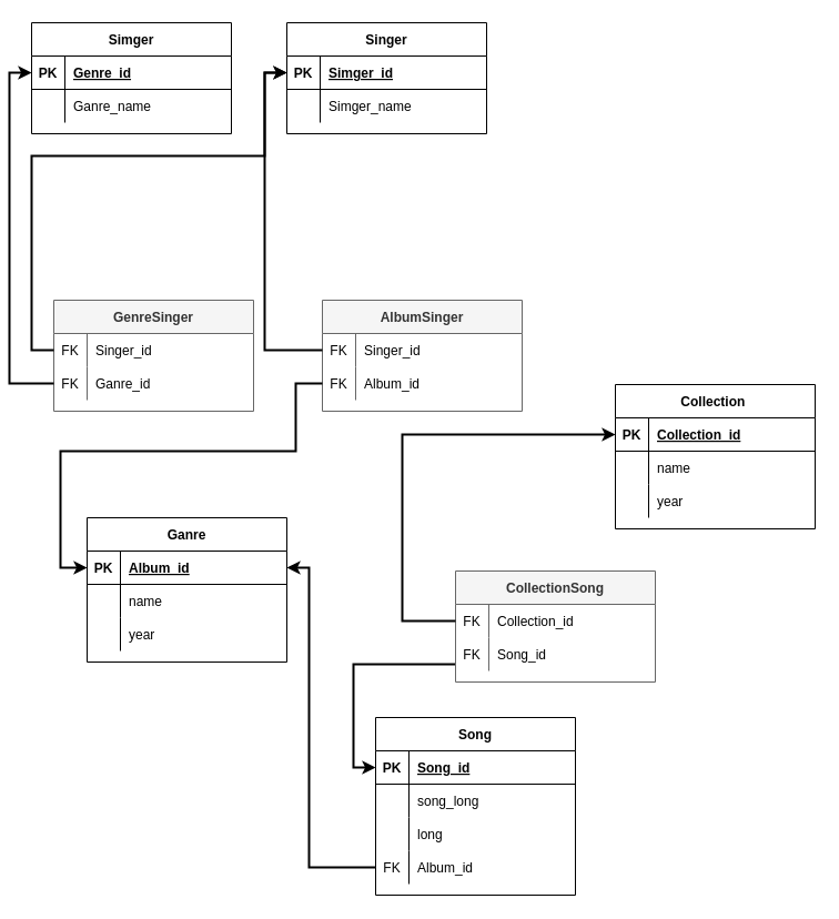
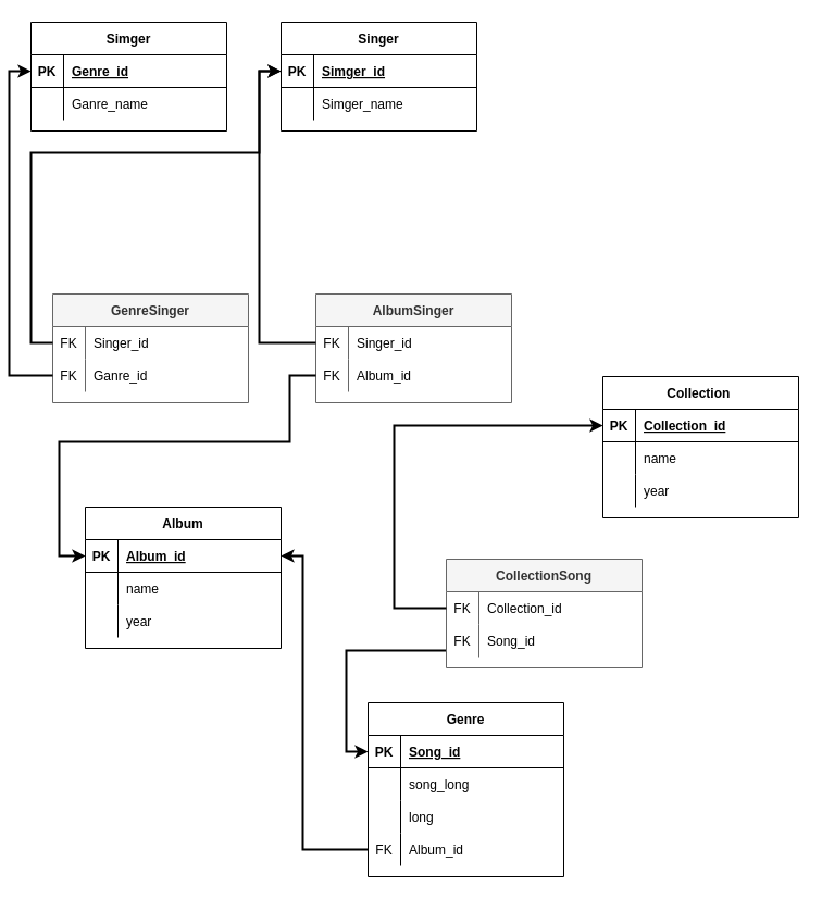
  <mxCell id="0" />
  <mxCell id="1" parent="0" />
  <mxCell id="2" value="GenreSinger" style="shape=table;startSize=30;container=1;collapsible=1;childLayout=tableLayout;fixedRows=1;rowLines=0;fontStyle=1;align=center;resizeLast=1;fillColor=#f5f5f5;fontColor=#333333;strokeColor=#666666;" parent="1" vertex="1"><mxGeometry x="40" y="270" width="180" height="100" as="geometry" /></mxCell>
  <mxCell id="3" value="" style="shape=tableRow;horizontal=0;startSize=0;swimlaneHead=0;swimlaneBody=0;fillColor=none;collapsible=0;dropTarget=0;points=[[0,0.5],[1,0.5]];portConstraint=eastwest;top=0;left=0;right=0;bottom=0;" parent="2" vertex="1"><mxGeometry y="30" width="180" height="30" as="geometry" /></mxCell>
  <mxCell id="4" value="FK" style="shape=partialRectangle;connectable=0;fillColor=none;top=0;left=0;bottom=0;right=0;editable=1;overflow=hidden;" parent="3" vertex="1"><mxGeometry width="30" height="30" as="geometry"><mxRectangle width="30" height="30" as="alternateBounds" /></mxGeometry></mxCell>
  <mxCell id="5" value="Singer_id" style="shape=partialRectangle;connectable=0;fillColor=none;top=0;left=0;bottom=0;right=0;align=left;spacingLeft=6;overflow=hidden;" parent="3" vertex="1"><mxGeometry x="30" width="150" height="30" as="geometry"><mxRectangle width="150" height="30" as="alternateBounds" /></mxGeometry></mxCell>
  <mxCell id="6" value="" style="shape=tableRow;horizontal=0;startSize=0;swimlaneHead=0;swimlaneBody=0;fillColor=none;collapsible=0;dropTarget=0;points=[[0,0.5],[1,0.5]];portConstraint=eastwest;top=0;left=0;right=0;bottom=0;" parent="2" vertex="1"><mxGeometry y="60" width="180" height="30" as="geometry" /></mxCell>
  <mxCell id="7" value="FK" style="shape=partialRectangle;connectable=0;fillColor=none;top=0;left=0;bottom=0;right=0;editable=1;overflow=hidden;" parent="6" vertex="1"><mxGeometry width="30" height="30" as="geometry"><mxRectangle width="30" height="30" as="alternateBounds" /></mxGeometry></mxCell>
  <mxCell id="8" value="Ganre_id" style="shape=partialRectangle;connectable=0;fillColor=none;top=0;left=0;bottom=0;right=0;align=left;spacingLeft=6;overflow=hidden;" parent="6" vertex="1"><mxGeometry x="30" width="150" height="30" as="geometry"><mxRectangle width="150" height="30" as="alternateBounds" /></mxGeometry></mxCell>
  <mxCell id="9" value="Simger" style="shape=table;startSize=30;container=1;collapsible=1;childLayout=tableLayout;fixedRows=1;rowLines=0;fontStyle=1;align=center;resizeLast=1;" parent="1" vertex="1"><mxGeometry x="20" y="20" width="180" height="100" as="geometry" /></mxCell>
  <mxCell id="10" value="" style="shape=tableRow;horizontal=0;startSize=0;swimlaneHead=0;swimlaneBody=0;fillColor=none;collapsible=0;dropTarget=0;points=[[0,0.5],[1,0.5]];portConstraint=eastwest;top=0;left=0;right=0;bottom=1;" parent="9" vertex="1"><mxGeometry y="30" width="180" height="30" as="geometry" /></mxCell>
  <mxCell id="11" value="PK" style="shape=partialRectangle;connectable=0;fillColor=none;top=0;left=0;bottom=0;right=0;fontStyle=1;overflow=hidden;" parent="10" vertex="1"><mxGeometry width="30" height="30" as="geometry"><mxRectangle width="30" height="30" as="alternateBounds" /></mxGeometry></mxCell>
  <mxCell id="12" value="Genre_id" style="shape=partialRectangle;connectable=0;fillColor=none;top=0;left=0;bottom=0;right=0;align=left;spacingLeft=6;fontStyle=5;overflow=hidden;" parent="10" vertex="1"><mxGeometry x="30" width="150" height="30" as="geometry"><mxRectangle width="150" height="30" as="alternateBounds" /></mxGeometry></mxCell>
  <mxCell id="13" value="" style="shape=tableRow;horizontal=0;startSize=0;swimlaneHead=0;swimlaneBody=0;fillColor=none;collapsible=0;dropTarget=0;points=[[0,0.5],[1,0.5]];portConstraint=eastwest;top=0;left=0;right=0;bottom=0;" parent="9" vertex="1"><mxGeometry y="60" width="180" height="30" as="geometry" /></mxCell>
  <mxCell id="14" value="" style="shape=partialRectangle;connectable=0;fillColor=none;top=0;left=0;bottom=0;right=0;editable=1;overflow=hidden;" parent="13" vertex="1"><mxGeometry width="30" height="30" as="geometry"><mxRectangle width="30" height="30" as="alternateBounds" /></mxGeometry></mxCell>
  <mxCell id="15" value="Ganre_name" style="shape=partialRectangle;connectable=0;fillColor=none;top=0;left=0;bottom=0;right=0;align=left;spacingLeft=6;overflow=hidden;" parent="13" vertex="1"><mxGeometry x="30" width="150" height="30" as="geometry"><mxRectangle width="150" height="30" as="alternateBounds" /></mxGeometry></mxCell>
  <mxCell id="16" value="Singer" style="shape=table;startSize=30;container=1;collapsible=1;childLayout=tableLayout;fixedRows=1;rowLines=0;fontStyle=1;align=center;resizeLast=1;" parent="1" vertex="1"><mxGeometry x="250" y="20" width="180" height="100" as="geometry" /></mxCell>
  <mxCell id="17" value="" style="shape=tableRow;horizontal=0;startSize=0;swimlaneHead=0;swimlaneBody=0;fillColor=none;collapsible=0;dropTarget=0;points=[[0,0.5],[1,0.5]];portConstraint=eastwest;top=0;left=0;right=0;bottom=1;" parent="16" vertex="1"><mxGeometry y="30" width="180" height="30" as="geometry" /></mxCell>
  <mxCell id="18" value="PK" style="shape=partialRectangle;connectable=0;fillColor=none;top=0;left=0;bottom=0;right=0;fontStyle=1;overflow=hidden;" parent="17" vertex="1"><mxGeometry width="30" height="30" as="geometry"><mxRectangle width="30" height="30" as="alternateBounds" /></mxGeometry></mxCell>
  <mxCell id="19" value="Simger_id" style="shape=partialRectangle;connectable=0;fillColor=none;top=0;left=0;bottom=0;right=0;align=left;spacingLeft=6;fontStyle=5;overflow=hidden;" parent="17" vertex="1"><mxGeometry x="30" width="150" height="30" as="geometry"><mxRectangle width="150" height="30" as="alternateBounds" /></mxGeometry></mxCell>
  <mxCell id="20" value="" style="shape=tableRow;horizontal=0;startSize=0;swimlaneHead=0;swimlaneBody=0;fillColor=none;collapsible=0;dropTarget=0;points=[[0,0.5],[1,0.5]];portConstraint=eastwest;top=0;left=0;right=0;bottom=0;" parent="16" vertex="1"><mxGeometry y="60" width="180" height="30" as="geometry" /></mxCell>
  <mxCell id="21" value="" style="shape=partialRectangle;connectable=0;fillColor=none;top=0;left=0;bottom=0;right=0;editable=1;overflow=hidden;" parent="20" vertex="1"><mxGeometry width="30" height="30" as="geometry"><mxRectangle width="30" height="30" as="alternateBounds" /></mxGeometry></mxCell>
  <mxCell id="22" value="Simger_name" style="shape=partialRectangle;connectable=0;fillColor=none;top=0;left=0;bottom=0;right=0;align=left;spacingLeft=6;overflow=hidden;" parent="20" vertex="1"><mxGeometry x="30" width="150" height="30" as="geometry"><mxRectangle width="150" height="30" as="alternateBounds" /></mxGeometry></mxCell>
- <mxCell id="23" value="Ganre" style="shape=table;startSize=30;container=1;collapsible=1;childLayout=tableLayout;fixedRows=1;rowLines=0;fontStyle=1;align=center;resizeLast=1;" parent="1" vertex="1"><mxGeometry x="70" y="466" width="180" height="130" as="geometry" /></mxCell>
+ <mxCell id="23" value="Album" style="shape=table;startSize=30;container=1;collapsible=1;childLayout=tableLayout;fixedRows=1;rowLines=0;fontStyle=1;align=center;resizeLast=1;" parent="1" vertex="1"><mxGeometry x="70" y="466" width="180" height="130" as="geometry" /></mxCell>
  <mxCell id="24" value="" style="shape=tableRow;horizontal=0;startSize=0;swimlaneHead=0;swimlaneBody=0;fillColor=none;collapsible=0;dropTarget=0;points=[[0,0.5],[1,0.5]];portConstraint=eastwest;top=0;left=0;right=0;bottom=1;" parent="23" vertex="1"><mxGeometry y="30" width="180" height="30" as="geometry" /></mxCell>
  <mxCell id="25" value="PK" style="shape=partialRectangle;connectable=0;fillColor=none;top=0;left=0;bottom=0;right=0;fontStyle=1;overflow=hidden;" parent="24" vertex="1"><mxGeometry width="30" height="30" as="geometry"><mxRectangle width="30" height="30" as="alternateBounds" /></mxGeometry></mxCell>
  <mxCell id="26" value="Album_id" style="shape=partialRectangle;connectable=0;fillColor=none;top=0;left=0;bottom=0;right=0;align=left;spacingLeft=6;fontStyle=5;overflow=hidden;" parent="24" vertex="1"><mxGeometry x="30" width="150" height="30" as="geometry"><mxRectangle width="150" height="30" as="alternateBounds" /></mxGeometry></mxCell>
  <mxCell id="27" value="" style="shape=tableRow;horizontal=0;startSize=0;swimlaneHead=0;swimlaneBody=0;fillColor=none;collapsible=0;dropTarget=0;points=[[0,0.5],[1,0.5]];portConstraint=eastwest;top=0;left=0;right=0;bottom=0;" parent="23" vertex="1"><mxGeometry y="60" width="180" height="30" as="geometry" /></mxCell>
  <mxCell id="28" value="" style="shape=partialRectangle;connectable=0;fillColor=none;top=0;left=0;bottom=0;right=0;editable=1;overflow=hidden;" parent="27" vertex="1"><mxGeometry width="30" height="30" as="geometry"><mxRectangle width="30" height="30" as="alternateBounds" /></mxGeometry></mxCell>
  <mxCell id="29" value="name" style="shape=partialRectangle;connectable=0;fillColor=none;top=0;left=0;bottom=0;right=0;align=left;spacingLeft=6;overflow=hidden;" parent="27" vertex="1"><mxGeometry x="30" width="150" height="30" as="geometry"><mxRectangle width="150" height="30" as="alternateBounds" /></mxGeometry></mxCell>
  <mxCell id="30" value="" style="shape=tableRow;horizontal=0;startSize=0;swimlaneHead=0;swimlaneBody=0;fillColor=none;collapsible=0;dropTarget=0;points=[[0,0.5],[1,0.5]];portConstraint=eastwest;top=0;left=0;right=0;bottom=0;" parent="23" vertex="1"><mxGeometry y="90" width="180" height="30" as="geometry" /></mxCell>
  <mxCell id="31" value="" style="shape=partialRectangle;connectable=0;fillColor=none;top=0;left=0;bottom=0;right=0;editable=1;overflow=hidden;" parent="30" vertex="1"><mxGeometry width="30" height="30" as="geometry"><mxRectangle width="30" height="30" as="alternateBounds" /></mxGeometry></mxCell>
  <mxCell id="32" value="year" style="shape=partialRectangle;connectable=0;fillColor=none;top=0;left=0;bottom=0;right=0;align=left;spacingLeft=6;overflow=hidden;" parent="30" vertex="1"><mxGeometry x="30" width="150" height="30" as="geometry"><mxRectangle width="150" height="30" as="alternateBounds" /></mxGeometry></mxCell>
- <mxCell id="33" value="Song" style="shape=table;startSize=30;container=1;collapsible=1;childLayout=tableLayout;fixedRows=1;rowLines=0;fontStyle=1;align=center;resizeLast=1;" parent="1" vertex="1"><mxGeometry x="330" y="646" width="180" height="160" as="geometry" /></mxCell>
+ <mxCell id="33" value="Genre" style="shape=table;startSize=30;container=1;collapsible=1;childLayout=tableLayout;fixedRows=1;rowLines=0;fontStyle=1;align=center;resizeLast=1;" parent="1" vertex="1"><mxGeometry x="330" y="646" width="180" height="160" as="geometry" /></mxCell>
  <mxCell id="34" value="" style="shape=tableRow;horizontal=0;startSize=0;swimlaneHead=0;swimlaneBody=0;fillColor=none;collapsible=0;dropTarget=0;points=[[0,0.5],[1,0.5]];portConstraint=eastwest;top=0;left=0;right=0;bottom=1;" parent="33" vertex="1"><mxGeometry y="30" width="180" height="30" as="geometry" /></mxCell>
  <mxCell id="35" value="PK" style="shape=partialRectangle;connectable=0;fillColor=none;top=0;left=0;bottom=0;right=0;fontStyle=1;overflow=hidden;" parent="34" vertex="1"><mxGeometry width="30" height="30" as="geometry"><mxRectangle width="30" height="30" as="alternateBounds" /></mxGeometry></mxCell>
  <mxCell id="36" value="Song_id" style="shape=partialRectangle;connectable=0;fillColor=none;top=0;left=0;bottom=0;right=0;align=left;spacingLeft=6;fontStyle=5;overflow=hidden;" parent="34" vertex="1"><mxGeometry x="30" width="150" height="30" as="geometry"><mxRectangle width="150" height="30" as="alternateBounds" /></mxGeometry></mxCell>
  <mxCell id="37" value="" style="shape=tableRow;horizontal=0;startSize=0;swimlaneHead=0;swimlaneBody=0;fillColor=none;collapsible=0;dropTarget=0;points=[[0,0.5],[1,0.5]];portConstraint=eastwest;top=0;left=0;right=0;bottom=0;" parent="33" vertex="1"><mxGeometry y="60" width="180" height="30" as="geometry" /></mxCell>
  <mxCell id="38" value="" style="shape=partialRectangle;connectable=0;fillColor=none;top=0;left=0;bottom=0;right=0;editable=1;overflow=hidden;" parent="37" vertex="1"><mxGeometry width="30" height="30" as="geometry"><mxRectangle width="30" height="30" as="alternateBounds" /></mxGeometry></mxCell>
  <mxCell id="39" value="song_long" style="shape=partialRectangle;connectable=0;fillColor=none;top=0;left=0;bottom=0;right=0;align=left;spacingLeft=6;overflow=hidden;" parent="37" vertex="1"><mxGeometry x="30" width="150" height="30" as="geometry"><mxRectangle width="150" height="30" as="alternateBounds" /></mxGeometry></mxCell>
  <mxCell id="40" value="" style="shape=tableRow;horizontal=0;startSize=0;swimlaneHead=0;swimlaneBody=0;fillColor=none;collapsible=0;dropTarget=0;points=[[0,0.5],[1,0.5]];portConstraint=eastwest;top=0;left=0;right=0;bottom=0;" parent="33" vertex="1"><mxGeometry y="90" width="180" height="30" as="geometry" /></mxCell>
  <mxCell id="41" value="" style="shape=partialRectangle;connectable=0;fillColor=none;top=0;left=0;bottom=0;right=0;editable=1;overflow=hidden;" parent="40" vertex="1"><mxGeometry width="30" height="30" as="geometry"><mxRectangle width="30" height="30" as="alternateBounds" /></mxGeometry></mxCell>
  <mxCell id="42" value="long" style="shape=partialRectangle;connectable=0;fillColor=none;top=0;left=0;bottom=0;right=0;align=left;spacingLeft=6;overflow=hidden;" parent="40" vertex="1"><mxGeometry x="30" width="150" height="30" as="geometry"><mxRectangle width="150" height="30" as="alternateBounds" /></mxGeometry></mxCell>
  <mxCell id="43" value="" style="shape=tableRow;horizontal=0;startSize=0;swimlaneHead=0;swimlaneBody=0;fillColor=none;collapsible=0;dropTarget=0;points=[[0,0.5],[1,0.5]];portConstraint=eastwest;top=0;left=0;right=0;bottom=0;" parent="33" vertex="1"><mxGeometry y="120" width="180" height="30" as="geometry" /></mxCell>
  <mxCell id="44" value="FK" style="shape=partialRectangle;connectable=0;fillColor=none;top=0;left=0;bottom=0;right=0;editable=1;overflow=hidden;" parent="43" vertex="1"><mxGeometry width="30" height="30" as="geometry"><mxRectangle width="30" height="30" as="alternateBounds" /></mxGeometry></mxCell>
  <mxCell id="45" value="Album_id" style="shape=partialRectangle;connectable=0;fillColor=none;top=0;left=0;bottom=0;right=0;align=left;spacingLeft=6;overflow=hidden;" parent="43" vertex="1"><mxGeometry x="30" width="150" height="30" as="geometry"><mxRectangle width="150" height="30" as="alternateBounds" /></mxGeometry></mxCell>
  <mxCell id="46" value="AlbumSinger" style="shape=table;startSize=30;container=1;collapsible=1;childLayout=tableLayout;fixedRows=1;rowLines=0;fontStyle=1;align=center;resizeLast=1;fillColor=#f5f5f5;fontColor=#333333;strokeColor=#666666;" parent="1" vertex="1"><mxGeometry x="282" y="270" width="180" height="100" as="geometry" /></mxCell>
  <mxCell id="47" value="" style="shape=tableRow;horizontal=0;startSize=0;swimlaneHead=0;swimlaneBody=0;fillColor=none;collapsible=0;dropTarget=0;points=[[0,0.5],[1,0.5]];portConstraint=eastwest;top=0;left=0;right=0;bottom=0;" parent="46" vertex="1"><mxGeometry y="30" width="180" height="30" as="geometry" /></mxCell>
  <mxCell id="48" value="FK" style="shape=partialRectangle;connectable=0;fillColor=none;top=0;left=0;bottom=0;right=0;editable=1;overflow=hidden;" parent="47" vertex="1"><mxGeometry width="30" height="30" as="geometry"><mxRectangle width="30" height="30" as="alternateBounds" /></mxGeometry></mxCell>
  <mxCell id="49" value="Singer_id" style="shape=partialRectangle;connectable=0;fillColor=none;top=0;left=0;bottom=0;right=0;align=left;spacingLeft=6;overflow=hidden;" parent="47" vertex="1"><mxGeometry x="30" width="150" height="30" as="geometry"><mxRectangle width="150" height="30" as="alternateBounds" /></mxGeometry></mxCell>
  <mxCell id="50" value="" style="shape=tableRow;horizontal=0;startSize=0;swimlaneHead=0;swimlaneBody=0;fillColor=none;collapsible=0;dropTarget=0;points=[[0,0.5],[1,0.5]];portConstraint=eastwest;top=0;left=0;right=0;bottom=0;" parent="46" vertex="1"><mxGeometry y="60" width="180" height="30" as="geometry" /></mxCell>
  <mxCell id="51" value="FK" style="shape=partialRectangle;connectable=0;fillColor=none;top=0;left=0;bottom=0;right=0;editable=1;overflow=hidden;" parent="50" vertex="1"><mxGeometry width="30" height="30" as="geometry"><mxRectangle width="30" height="30" as="alternateBounds" /></mxGeometry></mxCell>
  <mxCell id="52" value="Album_id" style="shape=partialRectangle;connectable=0;fillColor=none;top=0;left=0;bottom=0;right=0;align=left;spacingLeft=6;overflow=hidden;" parent="50" vertex="1"><mxGeometry x="30" width="150" height="30" as="geometry"><mxRectangle width="150" height="30" as="alternateBounds" /></mxGeometry></mxCell>
  <mxCell id="53" value="Collection " style="shape=table;startSize=30;container=1;collapsible=1;childLayout=tableLayout;fixedRows=1;rowLines=0;fontStyle=1;align=center;resizeLast=1;" parent="1" vertex="1"><mxGeometry x="546" y="346" width="180" height="130" as="geometry" /></mxCell>
  <mxCell id="54" value="" style="shape=tableRow;horizontal=0;startSize=0;swimlaneHead=0;swimlaneBody=0;fillColor=none;collapsible=0;dropTarget=0;points=[[0,0.5],[1,0.5]];portConstraint=eastwest;top=0;left=0;right=0;bottom=1;" parent="53" vertex="1"><mxGeometry y="30" width="180" height="30" as="geometry" /></mxCell>
  <mxCell id="55" value="PK" style="shape=partialRectangle;connectable=0;fillColor=none;top=0;left=0;bottom=0;right=0;fontStyle=1;overflow=hidden;" parent="54" vertex="1"><mxGeometry width="30" height="30" as="geometry"><mxRectangle width="30" height="30" as="alternateBounds" /></mxGeometry></mxCell>
  <mxCell id="56" value="Collection_id" style="shape=partialRectangle;connectable=0;fillColor=none;top=0;left=0;bottom=0;right=0;align=left;spacingLeft=6;fontStyle=5;overflow=hidden;" parent="54" vertex="1"><mxGeometry x="30" width="150" height="30" as="geometry"><mxRectangle width="150" height="30" as="alternateBounds" /></mxGeometry></mxCell>
  <mxCell id="57" value="" style="shape=tableRow;horizontal=0;startSize=0;swimlaneHead=0;swimlaneBody=0;fillColor=none;collapsible=0;dropTarget=0;points=[[0,0.5],[1,0.5]];portConstraint=eastwest;top=0;left=0;right=0;bottom=0;" parent="53" vertex="1"><mxGeometry y="60" width="180" height="30" as="geometry" /></mxCell>
  <mxCell id="58" value="" style="shape=partialRectangle;connectable=0;fillColor=none;top=0;left=0;bottom=0;right=0;editable=1;overflow=hidden;" parent="57" vertex="1"><mxGeometry width="30" height="30" as="geometry"><mxRectangle width="30" height="30" as="alternateBounds" /></mxGeometry></mxCell>
  <mxCell id="59" value="name        " style="shape=partialRectangle;connectable=0;fillColor=none;top=0;left=0;bottom=0;right=0;align=left;spacingLeft=6;overflow=hidden;" parent="57" vertex="1"><mxGeometry x="30" width="150" height="30" as="geometry"><mxRectangle width="150" height="30" as="alternateBounds" /></mxGeometry></mxCell>
  <mxCell id="60" value="" style="shape=tableRow;horizontal=0;startSize=0;swimlaneHead=0;swimlaneBody=0;fillColor=none;collapsible=0;dropTarget=0;points=[[0,0.5],[1,0.5]];portConstraint=eastwest;top=0;left=0;right=0;bottom=0;" parent="53" vertex="1"><mxGeometry y="90" width="180" height="30" as="geometry" /></mxCell>
  <mxCell id="61" value="" style="shape=partialRectangle;connectable=0;fillColor=none;top=0;left=0;bottom=0;right=0;editable=1;overflow=hidden;" parent="60" vertex="1"><mxGeometry width="30" height="30" as="geometry"><mxRectangle width="30" height="30" as="alternateBounds" /></mxGeometry></mxCell>
  <mxCell id="62" value="year" style="shape=partialRectangle;connectable=0;fillColor=none;top=0;left=0;bottom=0;right=0;align=left;spacingLeft=6;overflow=hidden;" parent="60" vertex="1"><mxGeometry x="30" width="150" height="30" as="geometry"><mxRectangle width="150" height="30" as="alternateBounds" /></mxGeometry></mxCell>
  <mxCell id="63" style="edgeStyle=orthogonalEdgeStyle;rounded=0;orthogonalLoop=1;jettySize=auto;html=1;exitX=0;exitY=0.5;exitDx=0;exitDy=0;entryX=0;entryY=0.5;entryDx=0;entryDy=0;strokeWidth=2;" parent="1" source="3" target="17" edge="1"><mxGeometry relative="1" as="geometry"><Array as="points"><mxPoint x="20" y="315" /><mxPoint x="20" y="140" /><mxPoint x="230" y="140" /><mxPoint x="230" y="65" /></Array></mxGeometry></mxCell>
  <mxCell id="64" style="edgeStyle=orthogonalEdgeStyle;rounded=0;orthogonalLoop=1;jettySize=auto;html=1;exitX=0;exitY=0.5;exitDx=0;exitDy=0;entryX=0;entryY=0.5;entryDx=0;entryDy=0;strokeWidth=2;" parent="1" source="47" target="17" edge="1"><mxGeometry relative="1" as="geometry"><Array as="points"><mxPoint x="230" y="315" /><mxPoint x="230" y="65" /></Array></mxGeometry></mxCell>
  <mxCell id="65" style="edgeStyle=orthogonalEdgeStyle;rounded=0;orthogonalLoop=1;jettySize=auto;html=1;exitX=0;exitY=0.5;exitDx=0;exitDy=0;entryX=0;entryY=0.5;entryDx=0;entryDy=0;strokeWidth=2;" parent="1" source="6" target="10" edge="1"><mxGeometry relative="1" as="geometry" /></mxCell>
  <mxCell id="66" style="edgeStyle=orthogonalEdgeStyle;rounded=0;orthogonalLoop=1;jettySize=auto;html=1;exitX=0;exitY=0.5;exitDx=0;exitDy=0;entryX=0;entryY=0.5;entryDx=0;entryDy=0;strokeWidth=2;" parent="1" source="50" target="24" edge="1"><mxGeometry relative="1" as="geometry"><Array as="points"><mxPoint x="258" y="345" /><mxPoint x="258" y="406" /><mxPoint x="46" y="406" /><mxPoint x="46" y="511" /></Array></mxGeometry></mxCell>
  <mxCell id="67" style="edgeStyle=orthogonalEdgeStyle;rounded=0;orthogonalLoop=1;jettySize=auto;html=1;entryX=1;entryY=0.5;entryDx=0;entryDy=0;strokeWidth=2;exitX=0;exitY=0.5;exitDx=0;exitDy=0;" parent="1" source="43" target="24" edge="1"><mxGeometry relative="1" as="geometry"><Array as="points"><mxPoint x="270" y="781" /><mxPoint x="270" y="511" /></Array></mxGeometry></mxCell>
  <mxCell id="68" style="edgeStyle=orthogonalEdgeStyle;rounded=0;orthogonalLoop=1;jettySize=auto;html=1;entryX=0;entryY=0.5;entryDx=0;entryDy=0;strokeWidth=2;" parent="1" source="73" target="34" edge="1"><mxGeometry relative="1" as="geometry"><mxPoint x="474" y="490" as="sourcePoint" /><Array as="points"><mxPoint x="310" y="598" /><mxPoint x="310" y="691" /></Array></mxGeometry></mxCell>
  <mxCell id="69" value="CollectionSong" style="shape=table;startSize=30;container=1;collapsible=1;childLayout=tableLayout;fixedRows=1;rowLines=0;fontStyle=1;align=center;resizeLast=1;fillColor=#f5f5f5;fontColor=#333333;strokeColor=#666666;" vertex="1" parent="1"><mxGeometry x="402" y="514" width="180" height="100" as="geometry" /></mxCell>
  <mxCell id="70" value="" style="shape=tableRow;horizontal=0;startSize=0;swimlaneHead=0;swimlaneBody=0;fillColor=none;collapsible=0;dropTarget=0;points=[[0,0.5],[1,0.5]];portConstraint=eastwest;top=0;left=0;right=0;bottom=0;" vertex="1" parent="69"><mxGeometry y="30" width="180" height="30" as="geometry" /></mxCell>
  <mxCell id="71" value="FK" style="shape=partialRectangle;connectable=0;fillColor=none;top=0;left=0;bottom=0;right=0;editable=1;overflow=hidden;" vertex="1" parent="70"><mxGeometry width="30" height="30" as="geometry"><mxRectangle width="30" height="30" as="alternateBounds" /></mxGeometry></mxCell>
  <mxCell id="72" value="Collection_id" style="shape=partialRectangle;connectable=0;fillColor=none;top=0;left=0;bottom=0;right=0;align=left;spacingLeft=6;overflow=hidden;" vertex="1" parent="70"><mxGeometry x="30" width="150" height="30" as="geometry"><mxRectangle width="150" height="30" as="alternateBounds" /></mxGeometry></mxCell>
  <mxCell id="73" value="" style="shape=tableRow;horizontal=0;startSize=0;swimlaneHead=0;swimlaneBody=0;fillColor=none;collapsible=0;dropTarget=0;points=[[0,0.5],[1,0.5]];portConstraint=eastwest;top=0;left=0;right=0;bottom=0;" vertex="1" parent="69"><mxGeometry y="60" width="180" height="30" as="geometry" /></mxCell>
  <mxCell id="74" value="FK" style="shape=partialRectangle;connectable=0;fillColor=none;top=0;left=0;bottom=0;right=0;editable=1;overflow=hidden;" vertex="1" parent="73"><mxGeometry width="30" height="30" as="geometry"><mxRectangle width="30" height="30" as="alternateBounds" /></mxGeometry></mxCell>
  <mxCell id="75" value="Song_id" style="shape=partialRectangle;connectable=0;fillColor=none;top=0;left=0;bottom=0;right=0;align=left;spacingLeft=6;overflow=hidden;" vertex="1" parent="73"><mxGeometry x="30" width="150" height="30" as="geometry"><mxRectangle width="150" height="30" as="alternateBounds" /></mxGeometry></mxCell>
  <mxCell id="76" style="edgeStyle=orthogonalEdgeStyle;rounded=0;orthogonalLoop=1;jettySize=auto;html=1;entryX=0;entryY=0.5;entryDx=0;entryDy=0;strokeWidth=2;exitX=0;exitY=0.5;exitDx=0;exitDy=0;" edge="1" parent="1" source="70" target="54"><mxGeometry relative="1" as="geometry"><mxPoint x="414" y="610" as="sourcePoint" /><mxPoint x="342" y="703" as="targetPoint" /><Array as="points"><mxPoint x="354" y="559" /><mxPoint x="354" y="391" /></Array></mxGeometry></mxCell>
